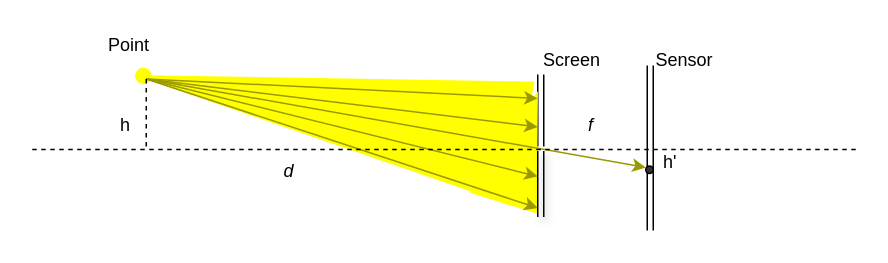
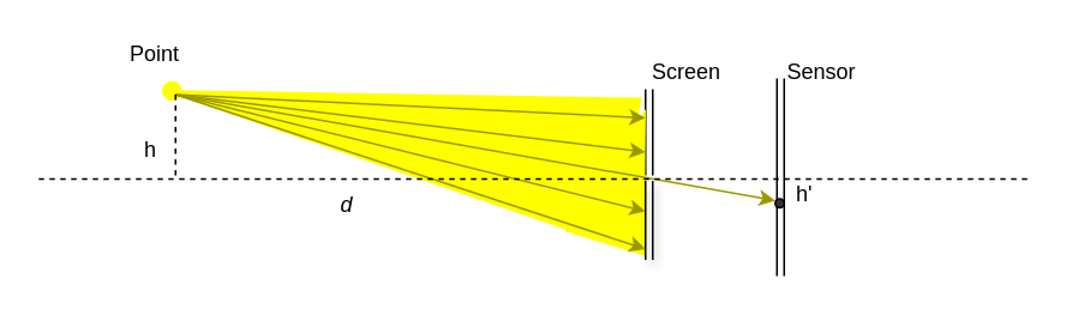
  <mxCell id="0" />
  <mxCell id="1" parent="0" />
  <mxCell id="2" value="" style="triangle;whiteSpace=wrap;html=1;strokeColor=#FFFF00;fillColor=#FFFF00;gradientColor=none;rotation=190;aspect=fixed;direction=east;" parent="1" vertex="1"><mxGeometry x="90" y="31" width="260" height="83" as="geometry" /></mxCell>
  <mxCell id="3" value="" style="shape=link;html=1;startArrow=classic;startFill=1;endArrow=classic;endFill=1;strokeColor=#000000;" parent="1" edge="1"><mxGeometry width="50" height="50" relative="1" as="geometry"><mxPoint x="360" y="97" as="sourcePoint" /><mxPoint x="360" y="49" as="targetPoint" /></mxGeometry></mxCell>
  <mxCell id="4" value="" style="triangle;whiteSpace=wrap;html=1;strokeColor=#FFFF00;fillColor=#FFFF00;gradientColor=none;direction=north;rotation=17;" parent="1" vertex="1"><mxGeometry x="324" y="60" width="45" height="76" as="geometry" /></mxCell>
  <mxCell id="5" value="" style="shape=link;html=1;startArrow=classic;startFill=1;endArrow=classic;endFill=1;strokeColor=#000000;shadow=1;comic=0;" parent="1" edge="1"><mxGeometry width="50" height="50" relative="1" as="geometry"><mxPoint x="360" y="144" as="sourcePoint" /><mxPoint x="360" y="100" as="targetPoint" /></mxGeometry></mxCell>
  <mxCell id="6" value="" style="ellipse;whiteSpace=wrap;html=1;aspect=fixed;strokeColor=#FFFF00;fillColor=#FFFF00;gradientColor=none;" parent="1" vertex="1"><mxGeometry x="90" y="45" width="10" height="10" as="geometry" /></mxCell>
  <mxCell id="7" value="" style="endArrow=classic;html=1;strokeColor=#999900;endFill=1;" parent="1" edge="1"><mxGeometry width="50" height="50" relative="1" as="geometry"><mxPoint x="97" y="52" as="sourcePoint" /><mxPoint x="430" y="111" as="targetPoint" /></mxGeometry></mxCell>
  <mxCell id="8" value="" style="shape=link;html=1;shadow=0;startArrow=classic;startFill=1;endArrow=classic;endFill=1;strokeColor=#000000;" parent="1" edge="1"><mxGeometry width="50" height="50" relative="1" as="geometry"><mxPoint x="433" y="153" as="sourcePoint" /><mxPoint x="433" y="43" as="targetPoint" /></mxGeometry></mxCell>
  <mxCell id="9" value="Sensor&lt;br&gt;" style="text;html=1;resizable=0;points=[];autosize=1;align=left;verticalAlign=top;spacingTop=-4;" parent="1" vertex="1"><mxGeometry x="435" y="30" width="50" height="20" as="geometry" /></mxCell>
  <mxCell id="10" value="Point" style="text;html=1;resizable=0;points=[];autosize=1;align=left;verticalAlign=top;spacingTop=-4;" parent="1" vertex="1"><mxGeometry x="70" y="20" width="40" height="20" as="geometry" /></mxCell>
  <mxCell id="11" value="Screen" style="text;html=1;resizable=0;points=[];autosize=1;align=left;verticalAlign=top;spacingTop=-4;" parent="1" vertex="1"><mxGeometry x="360" y="30" width="50" height="20" as="geometry" /></mxCell>
  <mxCell id="12" value="" style="endArrow=classic;html=1;shadow=0;strokeColor=#999900;endFill=1;" parent="1" edge="1"><mxGeometry width="50" height="50" relative="1" as="geometry"><mxPoint x="97" y="52" as="sourcePoint" /><mxPoint x="358" y="65" as="targetPoint" /></mxGeometry></mxCell>
  <mxCell id="13" value="" style="endArrow=classic;html=1;shadow=0;strokeColor=#999900;endFill=1;" parent="1" edge="1"><mxGeometry width="50" height="50" relative="1" as="geometry"><mxPoint x="97" y="52" as="sourcePoint" /><mxPoint x="358" y="138" as="targetPoint" /></mxGeometry></mxCell>
  <mxCell id="14" value="" style="endArrow=classic;html=1;shadow=0;strokeColor=#999900;endFill=1;" parent="1" edge="1"><mxGeometry width="50" height="50" relative="1" as="geometry"><mxPoint x="97" y="52" as="sourcePoint" /><mxPoint x="358" y="117" as="targetPoint" /></mxGeometry></mxCell>
  <mxCell id="15" value="" style="endArrow=classic;html=1;shadow=0;strokeColor=#999900;endFill=1;" parent="1" edge="1"><mxGeometry width="50" height="50" relative="1" as="geometry"><mxPoint x="97" y="52" as="sourcePoint" /><mxPoint x="358" y="84" as="targetPoint" /></mxGeometry></mxCell>
  <mxCell id="16" value="" style="endArrow=none;dashed=1;html=1;shadow=0;strokeColor=#000000;" parent="1" edge="1"><mxGeometry width="50" height="50" relative="1" as="geometry"><mxPoint x="570" y="99" as="sourcePoint" /><mxPoint x="20" y="99" as="targetPoint" /></mxGeometry></mxCell>
  <mxCell id="17" value="" style="endArrow=none;dashed=1;html=1;shadow=0;strokeColor=#000000;" parent="1" edge="1"><mxGeometry width="50" height="50" relative="1" as="geometry"><mxPoint x="97" y="52" as="sourcePoint" /><mxPoint x="97" y="100" as="targetPoint" /></mxGeometry></mxCell>
  <mxCell id="18" value="d" style="text;html=1;resizable=0;points=[];autosize=1;align=left;verticalAlign=top;spacingTop=-4;fontStyle=2" parent="1" vertex="1"><mxGeometry x="187" y="104" width="20" height="20" as="geometry" /></mxCell>
- <mxCell id="19" value="f" style="text;html=1;resizable=0;points=[];autosize=1;align=left;verticalAlign=top;spacingTop=-4;fontStyle=2" parent="1" vertex="1"><mxGeometry x="390" y="72.5" width="20" height="20" as="geometry" /></mxCell>
  <mxCell id="20" value="&lt;font style=&quot;font-size: 12px&quot;&gt;h&lt;/font&gt;" style="text;html=1;resizable=0;points=[];autosize=1;align=left;verticalAlign=top;spacingTop=-4;fontSize=8;" vertex="1" parent="1"><mxGeometry x="78" y="73" width="20" height="10" as="geometry" /></mxCell>
  <mxCell id="21" value="" style="ellipse;whiteSpace=wrap;html=1;aspect=fixed;fontSize=8;fillColor=#333333;" vertex="1" parent="1"><mxGeometry x="430" y="110" width="5" height="5" as="geometry" /></mxCell>
  <mxCell id="22" value="&lt;font style=&quot;font-size: 12px&quot;&gt;h'&lt;/font&gt;" style="text;html=1;resizable=0;points=[];autosize=1;align=left;verticalAlign=top;spacingTop=-4;fontSize=8;" vertex="1" parent="1"><mxGeometry x="440" y="98" width="20" height="10" as="geometry" /></mxCell>
